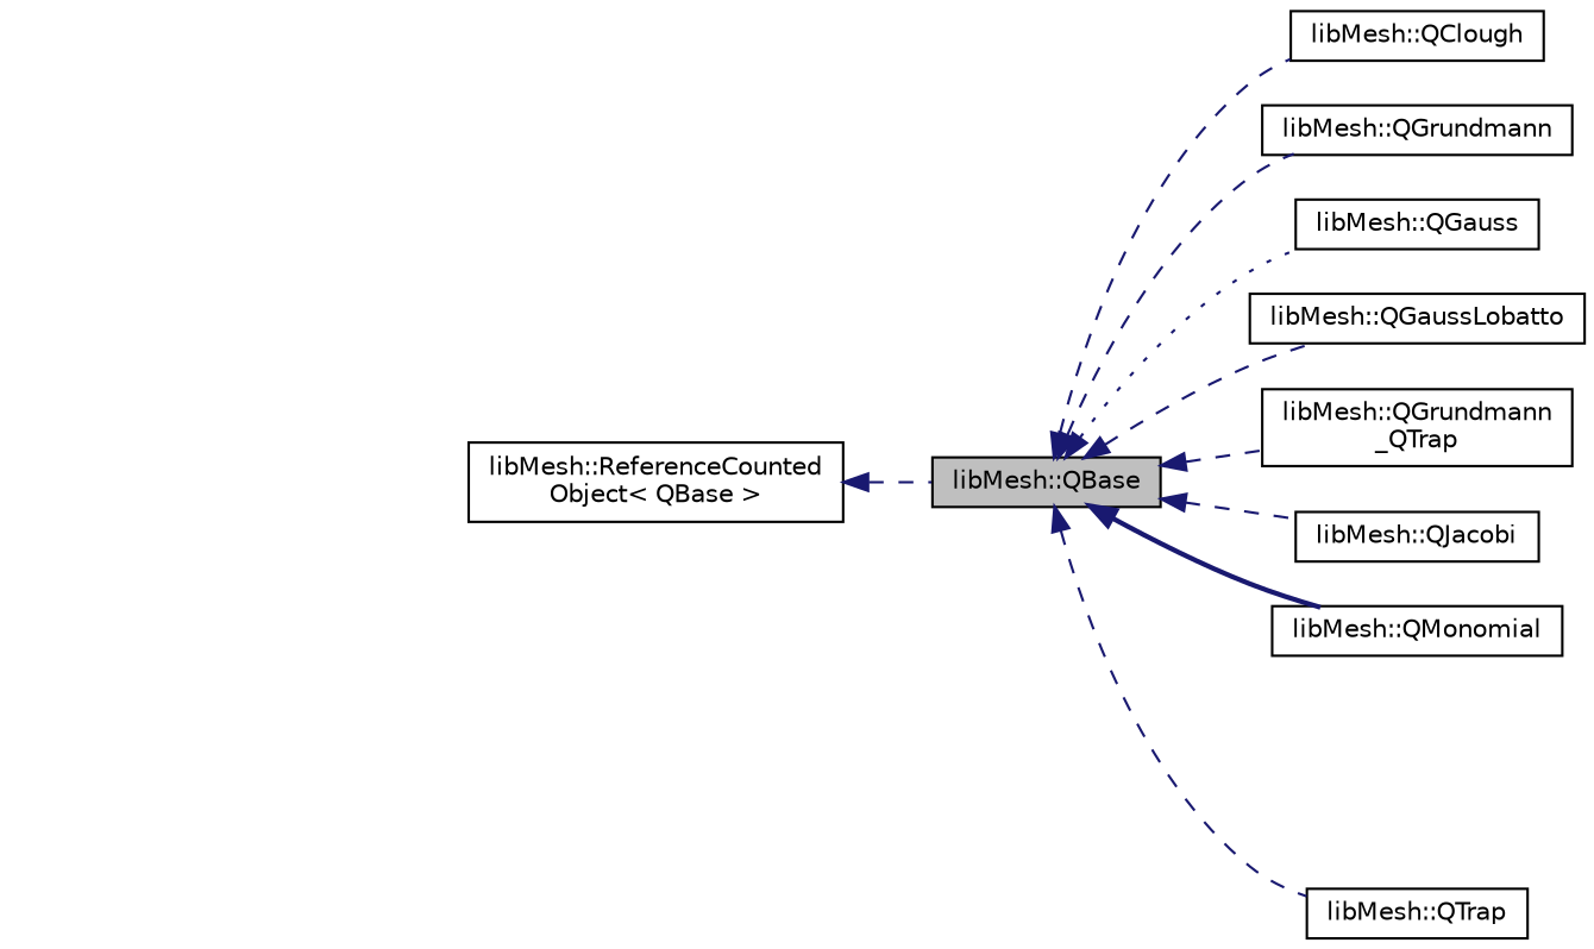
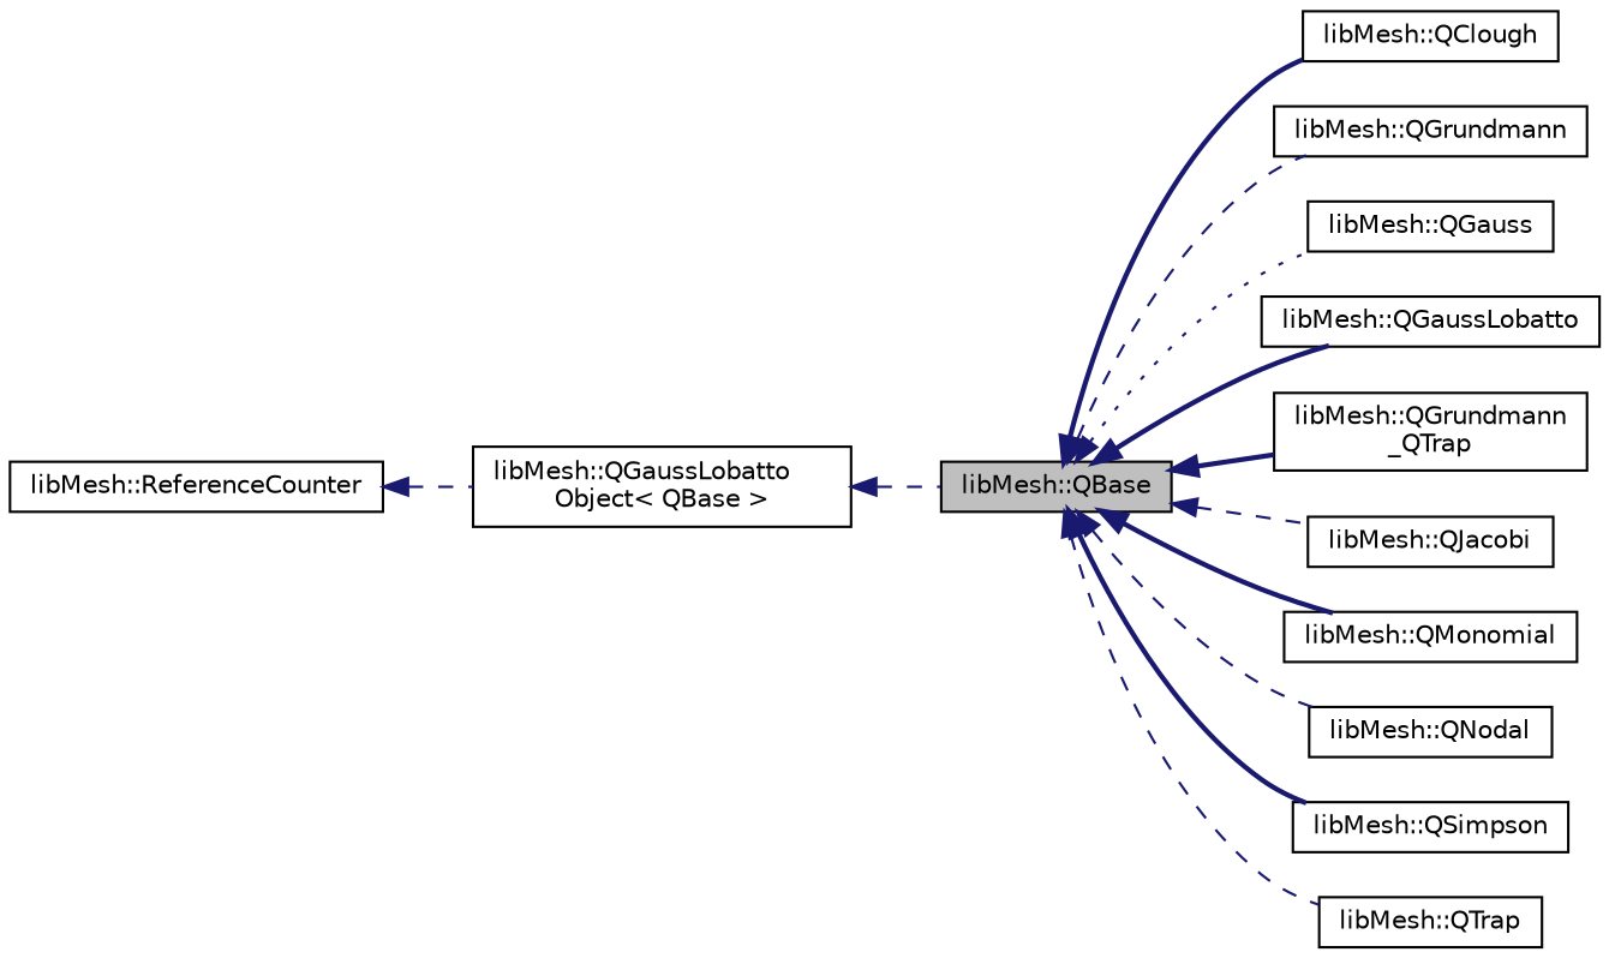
  digraph {
    rankdir=LR
    node [color=black fillcolor=white fontname=Helvetica fontsize=10 shape=record style=filled]
    edge [color=midnightblue dir=back fontname=Helvetica fontsize=10 labelfontname=Helvetica labelfontsize=10 style=dashed]
    n1 [fillcolor=grey75 fontcolor=black height=0.2 label="libMesh::QBase" width=0.4]
    n2 [height=0.2 label="libMesh::QClough" width=0.4]
    n3 [height=0.2 label="libMesh::QGrundmann" width=0.4]
    n4 [height=0.2 label="libMesh::QGauss" width=0.4]
    n5 [height=0.2 label="libMesh::QGaussLobatto" width=0.4]
    n6 [height=0.2 label="libMesh::QGrundmann\l_QTrap" width=0.4]
    n7 [height=0.2 label="libMesh::QJacobi" width=0.4]
    n8 [height=0.2 label="libMesh::QMonomial" width=0.4]
+   n9 [height=0.2 label="libMesh::QNodal" width=0.4]
+   n10 [height=0.2 label="libMesh::QSimpson" width=0.4]
    n11 [height=0.2 label="libMesh::QTrap" width=0.4]
-   n12 [height=0.2 label="libMesh::ReferenceCounted\lObject\< QBase \>" width=0.4]
-   n1 -> n2
+   n12 [height=0.2 label="libMesh::QGaussLobatto\lObject\< QBase \>" width=0.4]
+   n13 [height=0.2 label="libMesh::ReferenceCounter" width=0.4]
+   n1 -> n2 [style=bold]
    n1 -> n3
    n1 -> n4 [style=dotted]
-   n1 -> n5
-   n1 -> n6
+   n1 -> n5 [style=bold]
+   n1 -> n6 [style=bold]
    n1 -> n7
    n1 -> n8 [style=bold]
+   n1 -> n9
+   n1 -> n10 [style=bold]
    n1 -> n11
    n12 -> n1
+   n13 -> n12
  }
